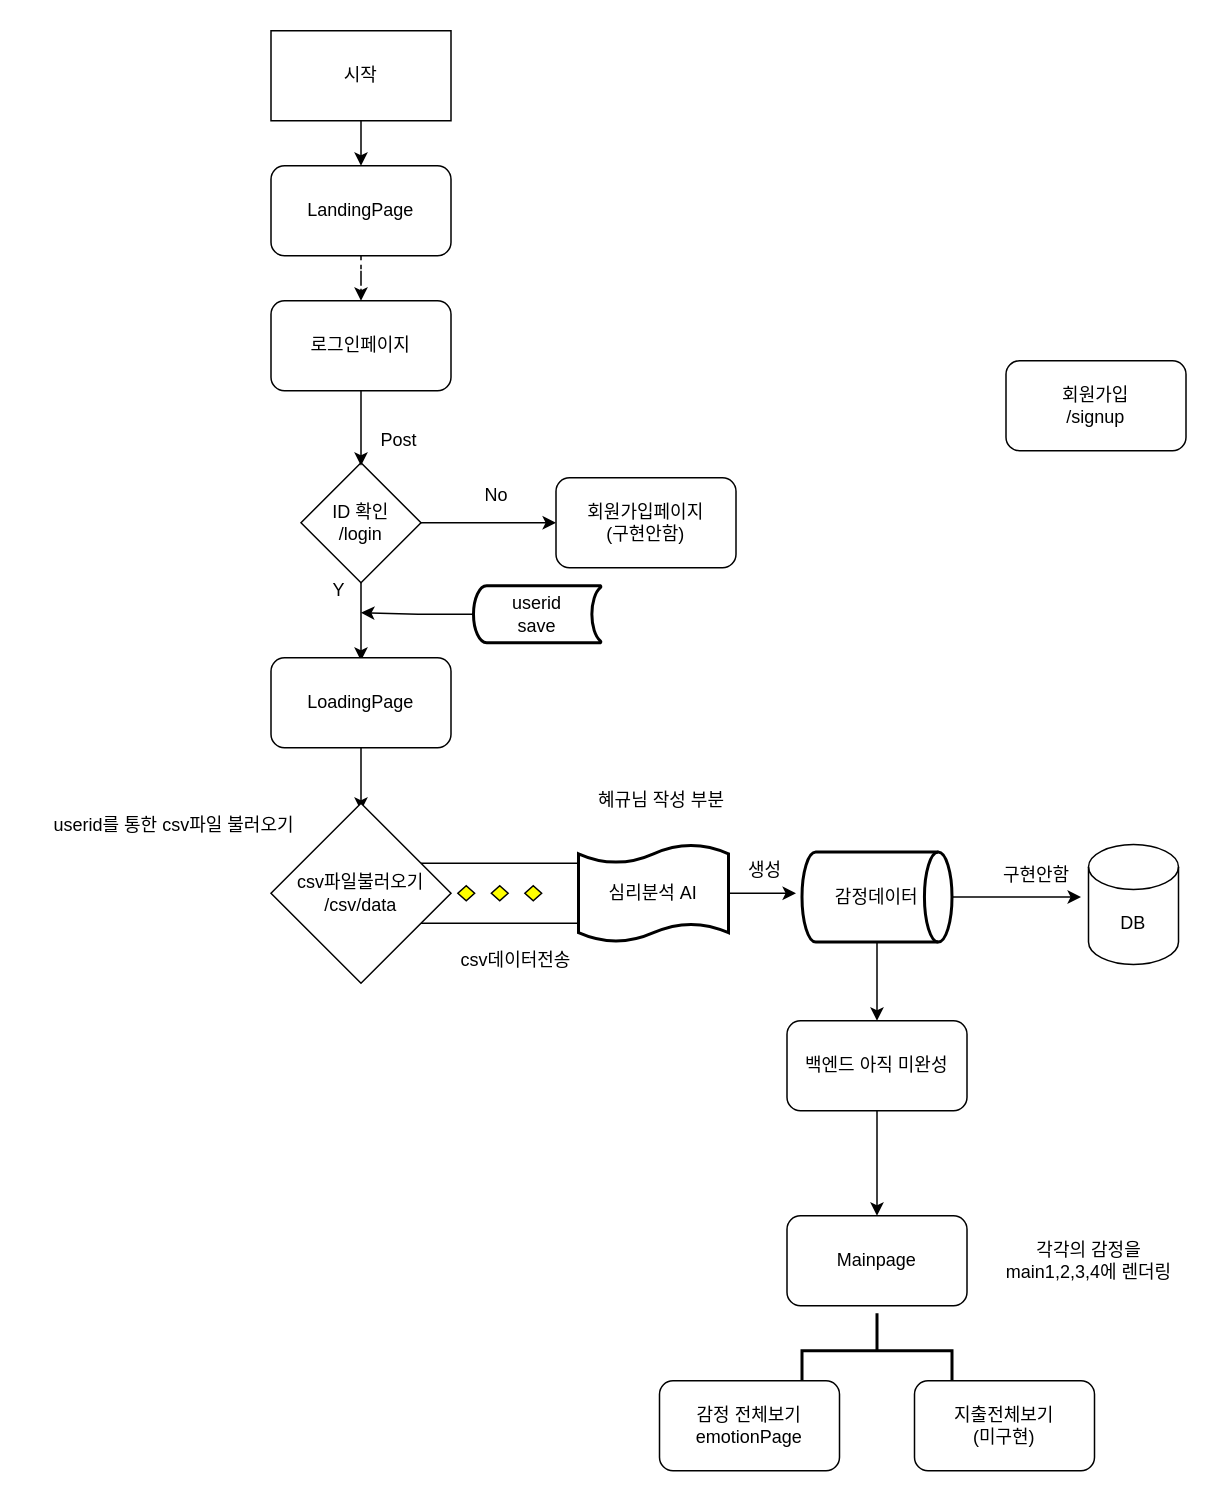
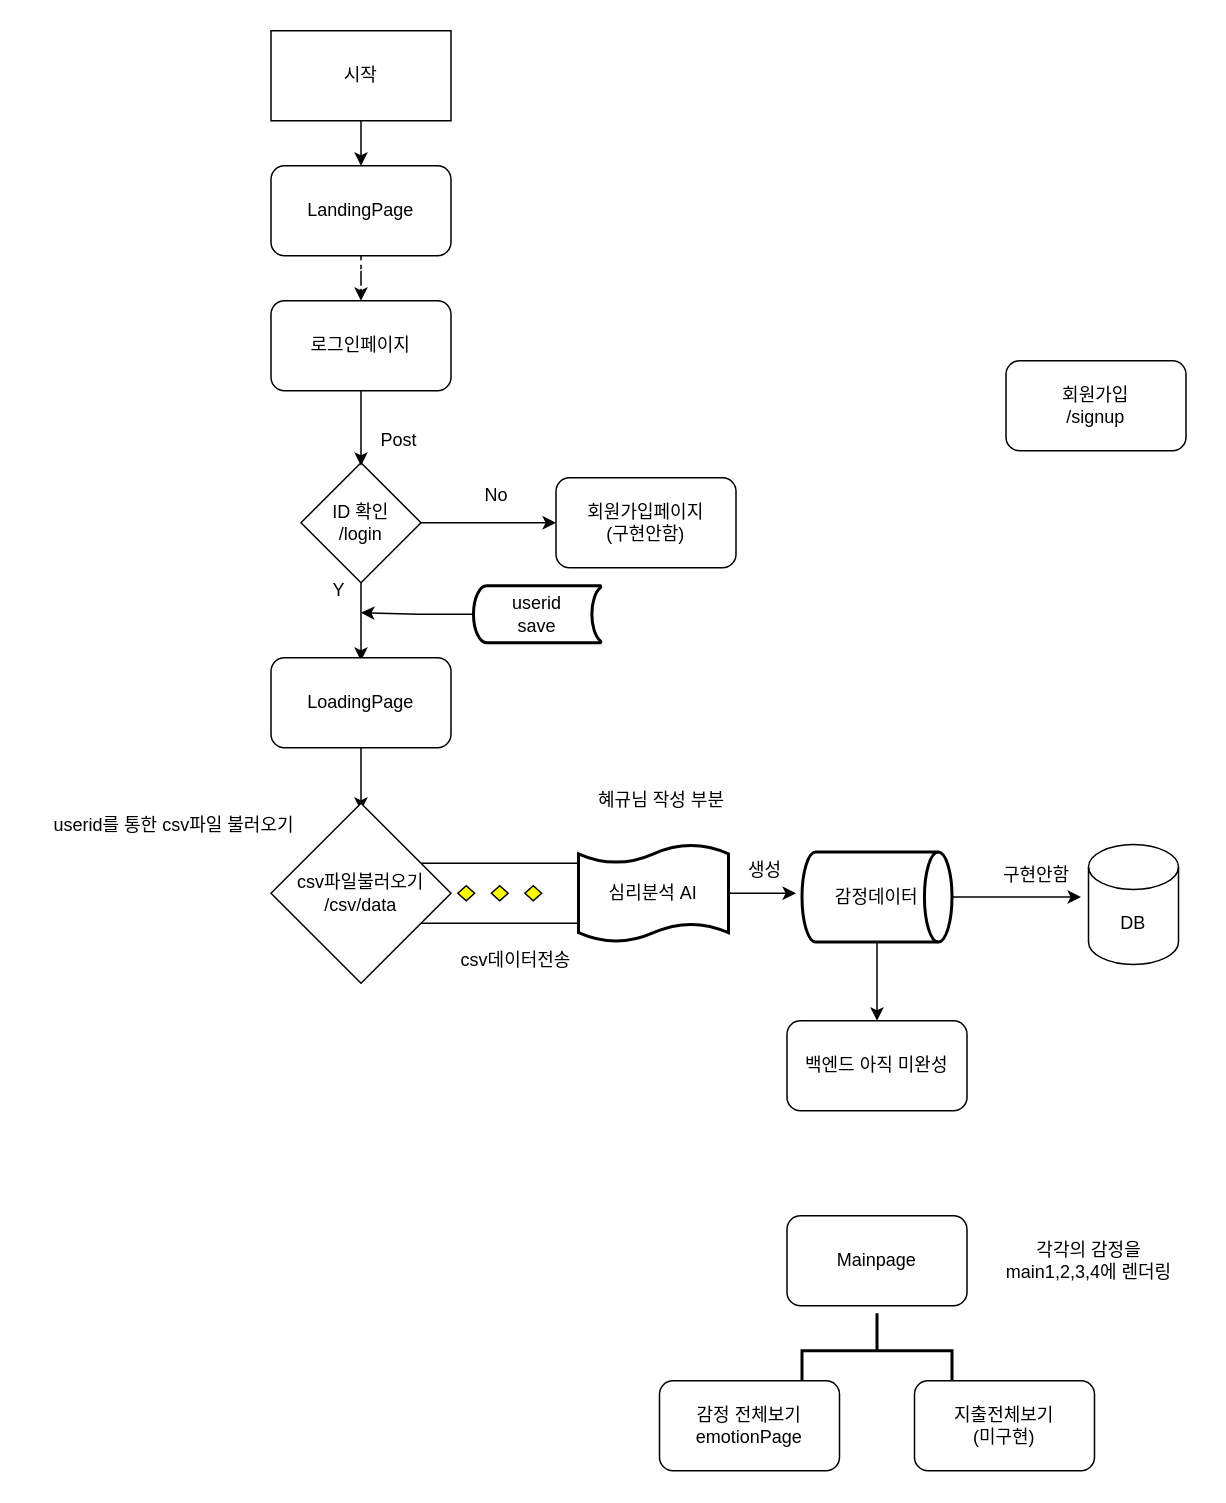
  <mxCell id="0" />
  <mxCell id="1" parent="0" />
  <mxCell id="2" style="edgeStyle=orthogonalEdgeStyle;rounded=0;orthogonalLoop=1;jettySize=auto;html=1;exitX=0.5;exitY=1;exitDx=0;exitDy=0;" edge="1" parent="1" source="3"><mxGeometry relative="1" as="geometry"><mxPoint x="240" y="110" as="targetPoint" /></mxGeometry></mxCell>
  <mxCell id="3" value="시작" style="rounded=0;whiteSpace=wrap;html=1;" parent="1" vertex="1"><mxGeometry x="180" width="120" height="60" as="geometry" y="20" /></mxCell>
  <mxCell id="4" style="edgeStyle=orthogonalEdgeStyle;rounded=0;orthogonalLoop=1;jettySize=auto;html=1;exitX=1;exitY=0.5;exitDx=0;exitDy=0;" edge="1" parent="1" source="6"><mxGeometry relative="1" as="geometry"><mxPoint x="370" y="348" as="targetPoint" /></mxGeometry></mxCell>
  <mxCell id="5" style="edgeStyle=orthogonalEdgeStyle;rounded=0;orthogonalLoop=1;jettySize=auto;html=1;exitX=0.5;exitY=1;exitDx=0;exitDy=0;" edge="1" parent="1" source="6"><mxGeometry relative="1" as="geometry"><mxPoint x="240" y="440" as="targetPoint" /></mxGeometry></mxCell>
  <mxCell id="6" value="ID 확인&lt;div&gt;/login&lt;/div&gt;" style="rhombus;whiteSpace=wrap;html=1;" parent="1" vertex="1"><mxGeometry x="200" y="308" width="80" height="80" as="geometry" /></mxCell>
  <mxCell id="7" value="회원가입&lt;div&gt;/signup&lt;/div&gt;" style="rounded=1;whiteSpace=wrap;html=1;" parent="1" vertex="1"><mxGeometry x="670" y="240" width="120" height="60" as="geometry" /></mxCell>
  <mxCell id="8" style="edgeStyle=orthogonalEdgeStyle;rounded=0;orthogonalLoop=1;jettySize=auto;html=1;exitX=1;exitY=0.5;exitDx=0;exitDy=0;exitPerimeter=0;" edge="1" parent="1" source="9"><mxGeometry relative="1" as="geometry"><mxPoint x="530" y="595" as="targetPoint" /></mxGeometry></mxCell>
  <mxCell id="9" value="심리분석 AI" style="shape=tape;whiteSpace=wrap;html=1;strokeWidth=2;size=0.19" parent="1" vertex="1"><mxGeometry x="385" y="562.5" width="100" height="65" as="geometry" /></mxCell>
  <mxCell id="10" value="" style="verticalLabelPosition=bottom;verticalAlign=top;html=1;shape=mxgraph.flowchart.parallel_mode;pointerEvents=1" parent="1" vertex="1"><mxGeometry x="280" y="575" width="105" height="40" as="geometry" /></mxCell>
  <mxCell id="11" style="edgeStyle=orthogonalEdgeStyle;rounded=0;orthogonalLoop=1;jettySize=auto;html=1;exitX=0.5;exitY=1;exitDx=0;exitDy=0;" edge="1" parent="1" source="12"><mxGeometry relative="1" as="geometry"><mxPoint x="240" y="310" as="targetPoint" /></mxGeometry></mxCell>
  <mxCell id="12" value="로그인페이지" style="rounded=1;whiteSpace=wrap;html=1;" vertex="1" parent="1"><mxGeometry x="180" y="200" width="120" height="60" as="geometry" /></mxCell>
  <mxCell id="13" value="No" style="text;html=1;align=center;verticalAlign=middle;resizable=0;points=[];autosize=1;strokeColor=none;fillColor=none;" vertex="1" parent="1"><mxGeometry x="310" y="315" width="40" height="30" as="geometry" /></mxCell>
  <mxCell id="14" value="회원가입페이지&lt;div&gt;(구현안함)&lt;/div&gt;" style="rounded=1;whiteSpace=wrap;html=1;" vertex="1" parent="1"><mxGeometry x="370" y="318" width="120" height="60" as="geometry" /></mxCell>
  <mxCell id="15" value="" style="edgeStyle=orthogonalEdgeStyle;rounded=0;orthogonalLoop=1;jettySize=auto;html=1;dashed=1;" edge="1" parent="1" source="16" target="12"><mxGeometry relative="1" as="geometry" /></mxCell>
  <mxCell id="16" value="LandingPage" style="rounded=1;whiteSpace=wrap;html=1;" vertex="1" parent="1"><mxGeometry x="180" y="110" width="120" height="60" as="geometry" /></mxCell>
  <mxCell id="17" value="Post" style="text;html=1;align=center;verticalAlign=middle;resizable=0;points=[];autosize=1;strokeColor=none;fillColor=none;" vertex="1" parent="1"><mxGeometry x="240" y="278" width="50" height="30" as="geometry" /></mxCell>
  <mxCell id="18" value="Y" style="text;html=1;align=center;verticalAlign=middle;resizable=0;points=[];autosize=1;strokeColor=none;fillColor=none;" vertex="1" parent="1"><mxGeometry x="210" y="378" width="30" height="30" as="geometry" /></mxCell>
  <mxCell id="19" style="edgeStyle=orthogonalEdgeStyle;rounded=0;orthogonalLoop=1;jettySize=auto;html=1;exitX=0.5;exitY=1;exitDx=0;exitDy=0;" edge="1" parent="1" source="20"><mxGeometry relative="1" as="geometry"><mxPoint x="240" y="540" as="targetPoint" /></mxGeometry></mxCell>
  <mxCell id="20" value="LoadingPage" style="rounded=1;whiteSpace=wrap;html=1;" vertex="1" parent="1"><mxGeometry x="180" y="438" width="120" height="60" as="geometry" /></mxCell>
  <mxCell id="21" style="edgeStyle=orthogonalEdgeStyle;rounded=0;orthogonalLoop=1;jettySize=auto;html=1;" edge="1" parent="1" source="22"><mxGeometry relative="1" as="geometry"><mxPoint x="240" y="408" as="targetPoint" /></mxGeometry></mxCell>
  <mxCell id="22" value="userid&lt;br&gt;save" style="strokeWidth=2;html=1;shape=mxgraph.flowchart.stored_data;whiteSpace=wrap;" vertex="1" parent="1"><mxGeometry x="315" y="390" width="85" height="38" as="geometry" /></mxCell>
  <mxCell id="23" value="&lt;div&gt;csv파일불러오기&lt;/div&gt;/csv/data" style="rhombus;whiteSpace=wrap;html=1;" vertex="1" parent="1"><mxGeometry x="180" y="535" width="120" height="120" as="geometry" /></mxCell>
  <mxCell id="24" value="userid를 통한 csv파일 불러오기" style="text;html=1;align=center;verticalAlign=middle;resizable=0;points=[];autosize=1;strokeColor=none;fillColor=none;" vertex="1" parent="1"><mxGeometry x="20" y="535" width="190" height="30" as="geometry" /></mxCell>
  <mxCell id="25" value="csv데이터전송" style="text;html=1;align=center;verticalAlign=middle;resizable=0;points=[];autosize=1;strokeColor=none;fillColor=none;" vertex="1" parent="1"><mxGeometry x="292.5" y="625" width="100" height="30" as="geometry" /></mxCell>
  <mxCell id="26" style="edgeStyle=orthogonalEdgeStyle;rounded=0;orthogonalLoop=1;jettySize=auto;html=1;" edge="1" parent="1" source="28"><mxGeometry relative="1" as="geometry"><mxPoint x="584" y="680" as="targetPoint" /></mxGeometry></mxCell>
  <mxCell id="27" style="edgeStyle=orthogonalEdgeStyle;rounded=0;orthogonalLoop=1;jettySize=auto;html=1;" edge="1" parent="1" source="28"><mxGeometry relative="1" as="geometry"><mxPoint x="720" y="597.5" as="targetPoint" /></mxGeometry></mxCell>
  <mxCell id="28" value="감정데이터" style="strokeWidth=2;html=1;shape=mxgraph.flowchart.direct_data;whiteSpace=wrap;" vertex="1" parent="1"><mxGeometry x="534" y="567.5" width="100" height="60" as="geometry" /></mxCell>
  <mxCell id="29" value="생성" style="text;html=1;align=center;verticalAlign=middle;resizable=0;points=[];autosize=1;strokeColor=none;fillColor=none;" vertex="1" parent="1"><mxGeometry x="484" y="565" width="50" height="30" as="geometry" /></mxCell>
  <mxCell id="30" value="DB" style="shape=cylinder3;whiteSpace=wrap;html=1;boundedLbl=1;backgroundOutline=1;size=15;" vertex="1" parent="1"><mxGeometry x="725" y="562.5" width="60" height="80" as="geometry" /></mxCell>
  <mxCell id="31" value="구현안함" style="text;html=1;align=center;verticalAlign=middle;resizable=0;points=[];autosize=1;strokeColor=none;fillColor=none;" vertex="1" parent="1"><mxGeometry x="655" y="568" width="70" height="30" as="geometry" /></mxCell>
- <mxCell id="32" value="" style="edgeStyle=orthogonalEdgeStyle;rounded=0;orthogonalLoop=1;jettySize=auto;html=1;" edge="1" parent="1" source="33" target="34"><mxGeometry relative="1" as="geometry" /></mxCell>
  <mxCell id="33" value="백엔드 아직 미완성" style="rounded=1;whiteSpace=wrap;html=1;" vertex="1" parent="1"><mxGeometry x="524" y="680" width="120" height="60" as="geometry" /></mxCell>
  <mxCell id="34" value="Mainpage" style="whiteSpace=wrap;html=1;rounded=1;" vertex="1" parent="1"><mxGeometry x="524" y="810" width="120" height="60" as="geometry" /></mxCell>
  <mxCell id="35" value="각각의 감정을&lt;div&gt;main1,2,3,4에 렌더링&lt;/div&gt;" style="text;html=1;align=center;verticalAlign=middle;resizable=0;points=[];autosize=1;strokeColor=none;fillColor=none;" vertex="1" parent="1"><mxGeometry x="655" y="820" width="140" height="40" as="geometry" /></mxCell>
  <mxCell id="36" value="혜규님 작성 부분" style="text;html=1;align=center;verticalAlign=middle;resizable=0;points=[];autosize=1;strokeColor=none;fillColor=none;" vertex="1" parent="1"><mxGeometry x="385" y="518" width="110" height="30" as="geometry" /></mxCell>
  <mxCell id="37" value="" style="strokeWidth=2;html=1;shape=mxgraph.flowchart.annotation_2;align=left;labelPosition=right;pointerEvents=1;rotation=90;" vertex="1" parent="1"><mxGeometry x="559" y="850" width="50" height="100" as="geometry" /></mxCell>
  <mxCell id="38" value="감정 전체보기&lt;br&gt;emotionPage" style="rounded=1;whiteSpace=wrap;html=1;" vertex="1" parent="1"><mxGeometry x="439" y="920" width="120" height="60" as="geometry" /></mxCell>
  <mxCell id="39" value="지출전체보기&lt;br&gt;(미구현)" style="rounded=1;whiteSpace=wrap;html=1;" vertex="1" parent="1"><mxGeometry x="609" y="920" width="120" height="60" as="geometry" /></mxCell>
